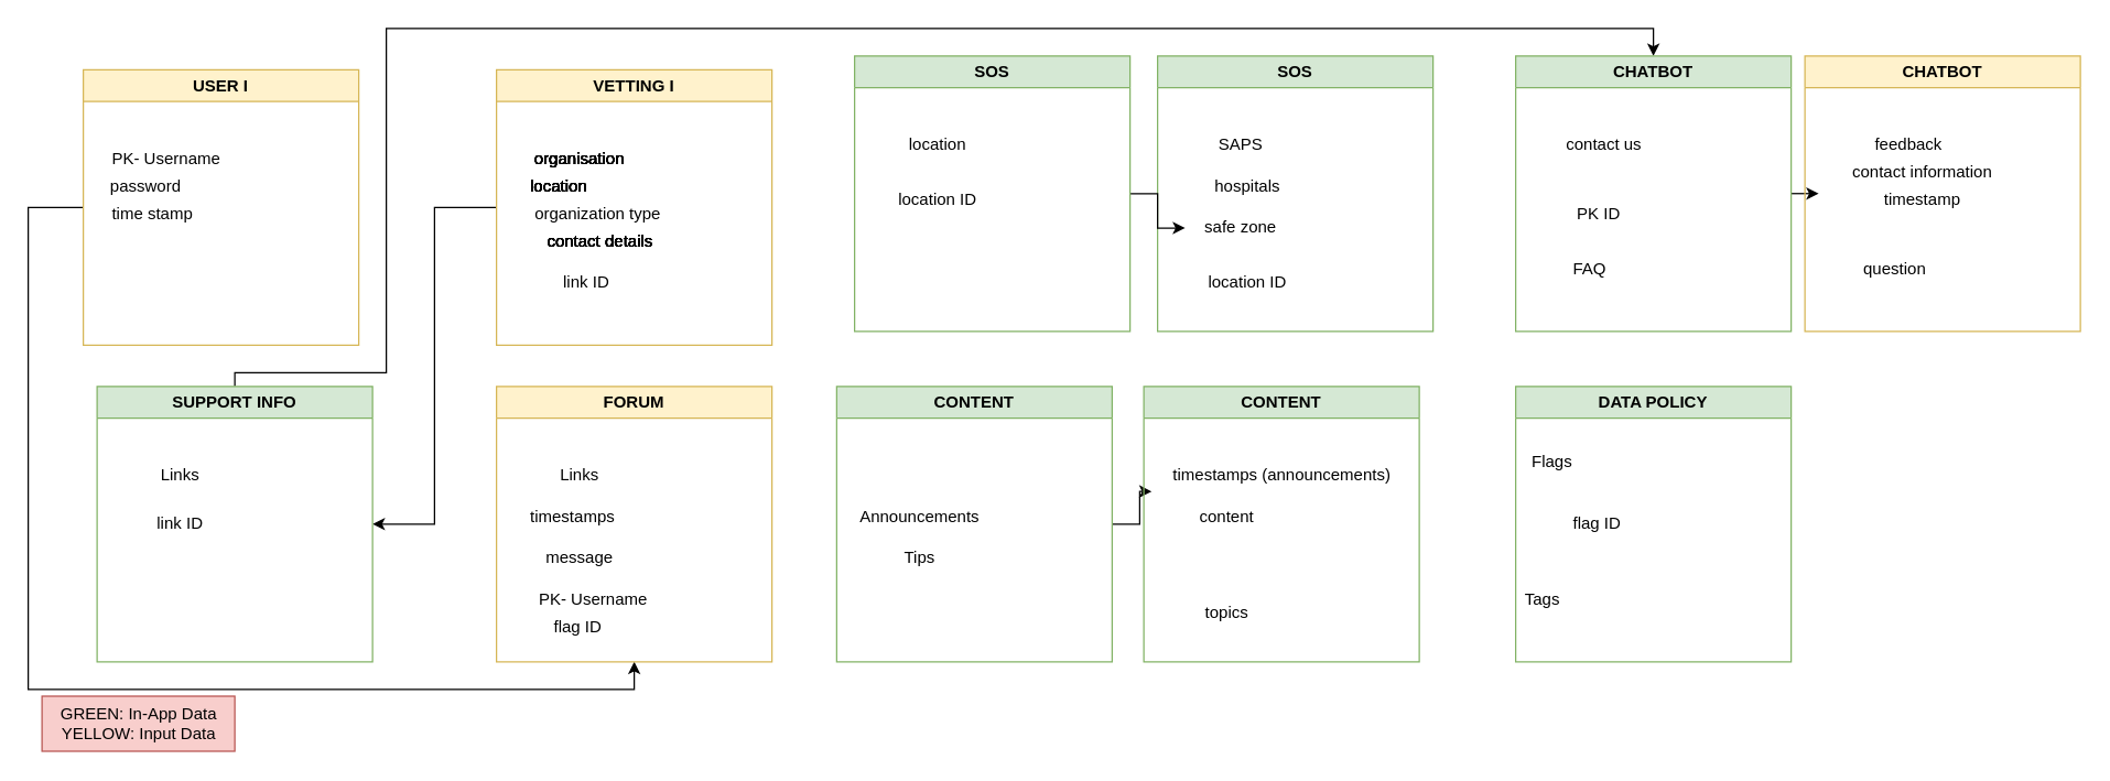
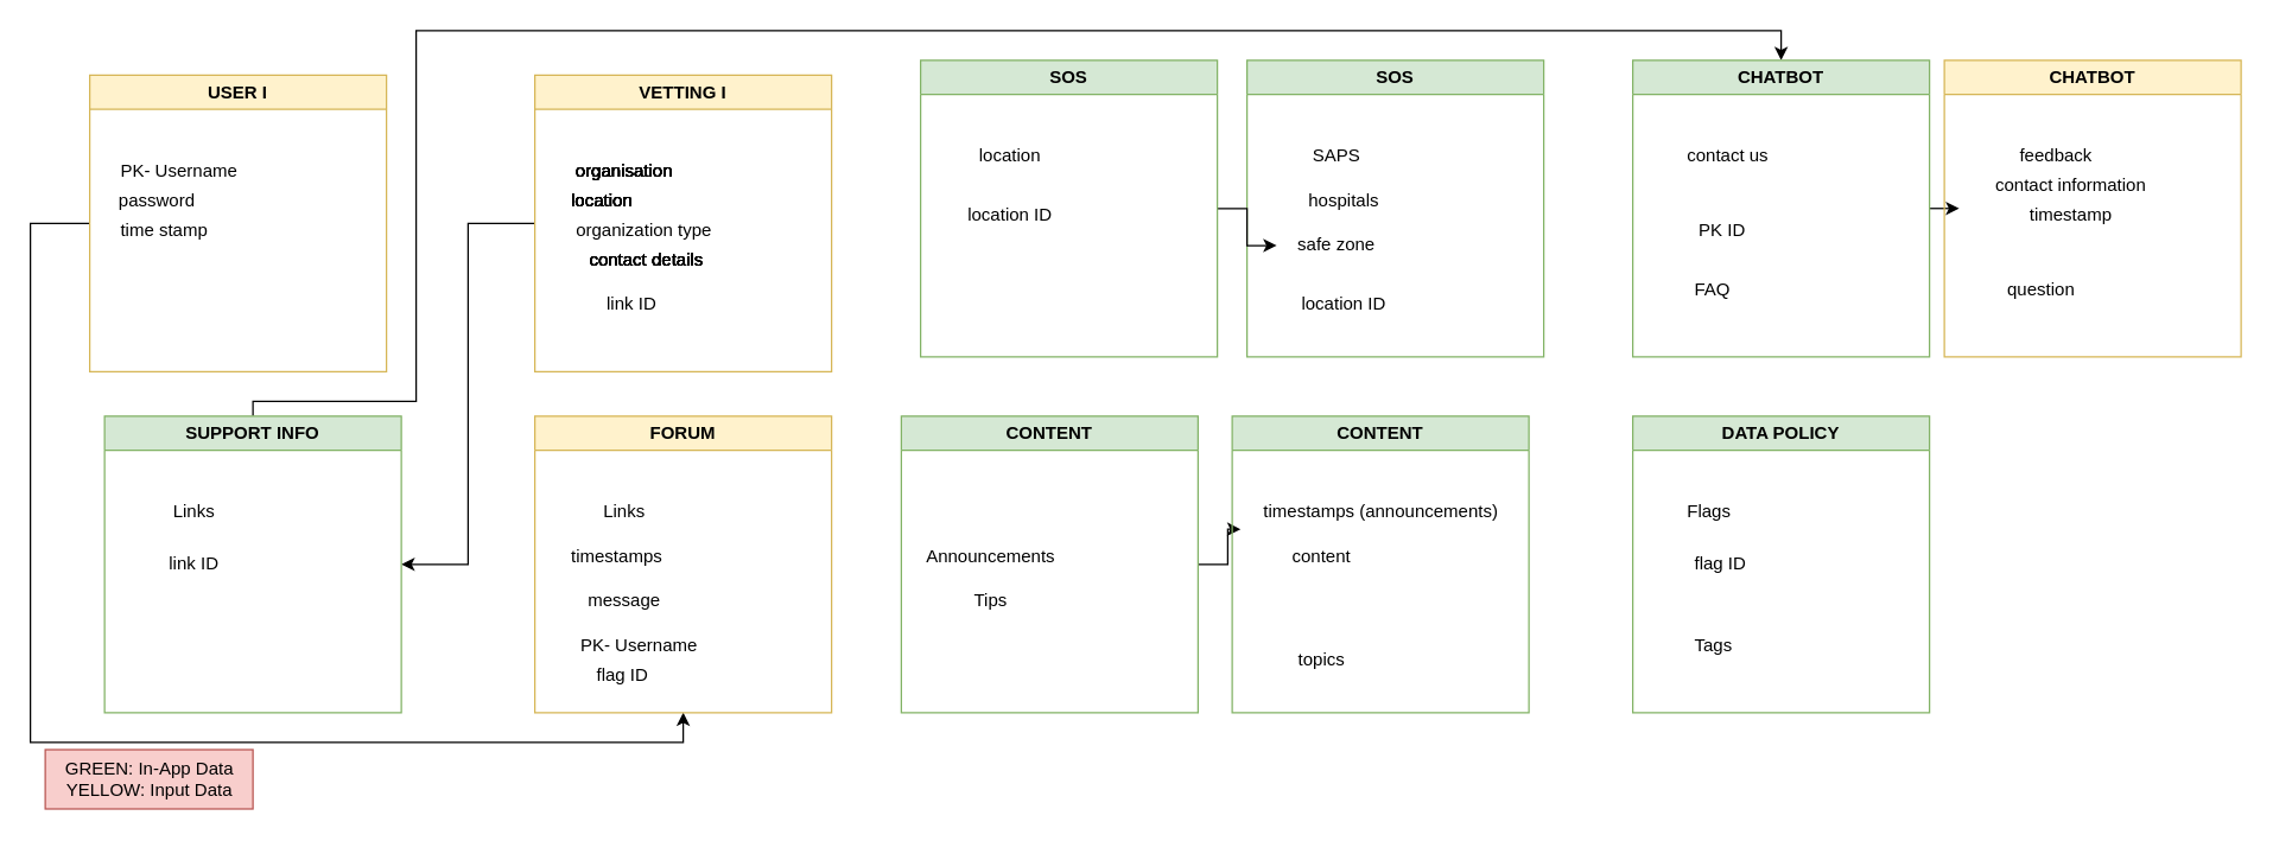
  <mxCell id="0" />
  <mxCell id="1" parent="0" />
  <mxCell id="2" style="edgeStyle=orthogonalEdgeStyle;rounded=0;orthogonalLoop=1;jettySize=auto;html=1;entryX=0.5;entryY=1;entryDx=0;entryDy=0;" parent="1" source="3" target="43" edge="1"><mxGeometry relative="1" as="geometry"><Array as="points"><mxPoint x="20" y="150" /><mxPoint x="20" y="500" /><mxPoint x="460" y="500" /></Array></mxGeometry></mxCell>
  <mxCell id="3" value="USER I" style="swimlane;whiteSpace=wrap;html=1;fillColor=#fff2cc;strokeColor=#d6b656;" parent="1" vertex="1"><mxGeometry x="60" y="50" width="200" height="200" as="geometry" /></mxCell>
  <mxCell id="4" value="PK- Username" style="text;html=1;align=center;verticalAlign=middle;resizable=0;points=[];autosize=1;strokeColor=none;fillColor=none;" parent="3" vertex="1"><mxGeometry x="10" y="50" width="100" height="30" as="geometry" /></mxCell>
  <mxCell id="5" value="time stamp" style="text;html=1;align=center;verticalAlign=middle;resizable=0;points=[];autosize=1;strokeColor=none;fillColor=none;" parent="3" vertex="1"><mxGeometry x="10" y="90" width="80" height="30" as="geometry" /></mxCell>
  <mxCell id="6" value="password" style="text;html=1;align=center;verticalAlign=middle;resizable=0;points=[];autosize=1;strokeColor=none;fillColor=none;" parent="3" vertex="1"><mxGeometry x="10" y="70" width="70" height="30" as="geometry" /></mxCell>
  <mxCell id="7" style="edgeStyle=orthogonalEdgeStyle;rounded=0;orthogonalLoop=1;jettySize=auto;html=1;entryX=1;entryY=0.5;entryDx=0;entryDy=0;" parent="1" source="8" target="40" edge="1"><mxGeometry relative="1" as="geometry" /></mxCell>
  <mxCell id="8" value="VETTING I" style="swimlane;whiteSpace=wrap;html=1;fillColor=#fff2cc;strokeColor=#d6b656;" parent="1" vertex="1"><mxGeometry x="360" y="50" width="200" height="200" as="geometry" /></mxCell>
  <mxCell id="9" value="organisation" style="text;html=1;align=center;verticalAlign=middle;resizable=0;points=[];autosize=1;strokeColor=none;fillColor=none;" parent="8" vertex="1"><mxGeometry x="15" y="50" width="90" height="30" as="geometry" /></mxCell>
  <mxCell id="10" value="organization type&amp;nbsp;" style="text;html=1;align=center;verticalAlign=middle;resizable=0;points=[];autosize=1;strokeColor=none;fillColor=none;" parent="8" vertex="1"><mxGeometry x="15" y="90" width="120" height="30" as="geometry" /></mxCell>
  <mxCell id="11" value="location" style="text;html=1;align=center;verticalAlign=middle;resizable=0;points=[];autosize=1;strokeColor=none;fillColor=none;" parent="8" vertex="1"><mxGeometry x="15" y="70" width="60" height="30" as="geometry" /></mxCell>
  <mxCell id="12" value="contact details" style="text;html=1;align=center;verticalAlign=middle;resizable=0;points=[];autosize=1;strokeColor=none;fillColor=none;" parent="8" vertex="1"><mxGeometry x="25" y="110" width="100" height="30" as="geometry" /></mxCell>
  <mxCell id="13" value="link ID" style="text;html=1;align=center;verticalAlign=middle;resizable=0;points=[];autosize=1;strokeColor=none;fillColor=none;" parent="8" vertex="1"><mxGeometry x="35" y="140" width="60" height="30" as="geometry" /></mxCell>
  <mxCell id="14" value="organisation" style="text;html=1;align=center;verticalAlign=middle;resizable=0;points=[];autosize=1;strokeColor=none;fillColor=none;" vertex="1" parent="8"><mxGeometry x="15" y="50" width="90" height="30" as="geometry" /></mxCell>
  <mxCell id="15" value="contact details" style="text;html=1;align=center;verticalAlign=middle;resizable=0;points=[];autosize=1;strokeColor=none;fillColor=none;" vertex="1" parent="8"><mxGeometry x="25" y="110" width="100" height="30" as="geometry" /></mxCell>
  <mxCell id="16" value="organisation" style="text;html=1;align=center;verticalAlign=middle;resizable=0;points=[];autosize=1;strokeColor=none;fillColor=none;" vertex="1" parent="8"><mxGeometry x="15" y="50" width="90" height="30" as="geometry" /></mxCell>
  <mxCell id="17" value="contact details" style="text;html=1;align=center;verticalAlign=middle;resizable=0;points=[];autosize=1;strokeColor=none;fillColor=none;" vertex="1" parent="8"><mxGeometry x="25" y="110" width="100" height="30" as="geometry" /></mxCell>
  <mxCell id="18" value="location" style="text;html=1;align=center;verticalAlign=middle;resizable=0;points=[];autosize=1;strokeColor=none;fillColor=none;" vertex="1" parent="8"><mxGeometry x="15" y="70" width="60" height="30" as="geometry" /></mxCell>
  <mxCell id="19" value="organisation" style="text;html=1;align=center;verticalAlign=middle;resizable=0;points=[];autosize=1;strokeColor=none;fillColor=none;" vertex="1" parent="8"><mxGeometry x="15" y="50" width="90" height="30" as="geometry" /></mxCell>
  <mxCell id="20" value="contact details" style="text;html=1;align=center;verticalAlign=middle;resizable=0;points=[];autosize=1;strokeColor=none;fillColor=none;" vertex="1" parent="8"><mxGeometry x="25" y="110" width="100" height="30" as="geometry" /></mxCell>
  <mxCell id="21" value="location" style="text;html=1;align=center;verticalAlign=middle;resizable=0;points=[];autosize=1;strokeColor=none;fillColor=none;" vertex="1" parent="8"><mxGeometry x="15" y="70" width="60" height="30" as="geometry" /></mxCell>
  <mxCell id="22" value="organisation" style="text;html=1;align=center;verticalAlign=middle;resizable=0;points=[];autosize=1;strokeColor=none;fillColor=none;" vertex="1" parent="8"><mxGeometry x="15" y="50" width="90" height="30" as="geometry" /></mxCell>
  <mxCell id="23" value="contact details" style="text;html=1;align=center;verticalAlign=middle;resizable=0;points=[];autosize=1;strokeColor=none;fillColor=none;" vertex="1" parent="8"><mxGeometry x="25" y="110" width="100" height="30" as="geometry" /></mxCell>
  <mxCell id="24" value="location" style="text;html=1;align=center;verticalAlign=middle;resizable=0;points=[];autosize=1;strokeColor=none;fillColor=none;" vertex="1" parent="8"><mxGeometry x="15" y="70" width="60" height="30" as="geometry" /></mxCell>
  <mxCell id="25" value="organisation" style="text;html=1;align=center;verticalAlign=middle;resizable=0;points=[];autosize=1;strokeColor=none;fillColor=none;" vertex="1" parent="8"><mxGeometry x="15" y="50" width="90" height="30" as="geometry" /></mxCell>
  <mxCell id="26" value="contact details" style="text;html=1;align=center;verticalAlign=middle;resizable=0;points=[];autosize=1;strokeColor=none;fillColor=none;" vertex="1" parent="8"><mxGeometry x="25" y="110" width="100" height="30" as="geometry" /></mxCell>
  <mxCell id="27" value="location" style="text;html=1;align=center;verticalAlign=middle;resizable=0;points=[];autosize=1;strokeColor=none;fillColor=none;" vertex="1" parent="8"><mxGeometry x="15" y="70" width="60" height="30" as="geometry" /></mxCell>
  <mxCell id="28" value="organisation" style="text;html=1;align=center;verticalAlign=middle;resizable=0;points=[];autosize=1;strokeColor=none;fillColor=none;" vertex="1" parent="8"><mxGeometry x="15" y="50" width="90" height="30" as="geometry" /></mxCell>
  <mxCell id="29" value="location" style="text;html=1;align=center;verticalAlign=middle;resizable=0;points=[];autosize=1;strokeColor=none;fillColor=none;" vertex="1" parent="8"><mxGeometry x="15" y="70" width="60" height="30" as="geometry" /></mxCell>
  <mxCell id="30" value="SOS" style="swimlane;whiteSpace=wrap;html=1;fillColor=#d5e8d4;strokeColor=#82b366;" parent="1" vertex="1"><mxGeometry x="840" y="40" width="200" height="200" as="geometry" /></mxCell>
  <mxCell id="31" value="SAPS" style="text;html=1;align=center;verticalAlign=middle;resizable=0;points=[];autosize=1;strokeColor=none;fillColor=none;" parent="30" vertex="1"><mxGeometry x="30" y="50" width="60" height="30" as="geometry" /></mxCell>
  <mxCell id="32" value="hospitals" style="text;html=1;align=center;verticalAlign=middle;resizable=0;points=[];autosize=1;strokeColor=none;fillColor=none;" parent="30" vertex="1"><mxGeometry x="30" y="80" width="70" height="30" as="geometry" /></mxCell>
  <mxCell id="33" value="safe zone" style="text;html=1;align=center;verticalAlign=middle;resizable=0;points=[];autosize=1;strokeColor=none;fillColor=none;" parent="30" vertex="1"><mxGeometry x="20" y="110" width="80" height="30" as="geometry" /></mxCell>
  <mxCell id="34" value="location ID" style="text;html=1;align=center;verticalAlign=middle;resizable=0;points=[];autosize=1;strokeColor=none;fillColor=none;" parent="30" vertex="1"><mxGeometry x="25" y="150" width="80" height="30" as="geometry" /></mxCell>
  <mxCell id="35" value="" style="edgeStyle=orthogonalEdgeStyle;rounded=0;orthogonalLoop=1;jettySize=auto;html=1;" parent="1" source="36" target="33" edge="1"><mxGeometry relative="1" as="geometry" /></mxCell>
  <mxCell id="36" value="SOS" style="swimlane;whiteSpace=wrap;html=1;fillColor=#d5e8d4;strokeColor=#82b366;" parent="1" vertex="1"><mxGeometry x="620" y="40" width="200" height="200" as="geometry" /></mxCell>
  <mxCell id="37" value="location" style="text;html=1;align=center;verticalAlign=middle;resizable=0;points=[];autosize=1;strokeColor=none;fillColor=none;" parent="36" vertex="1"><mxGeometry x="30" y="50" width="60" height="30" as="geometry" /></mxCell>
  <mxCell id="38" value="location ID" style="text;html=1;align=center;verticalAlign=middle;resizable=0;points=[];autosize=1;strokeColor=none;fillColor=none;" parent="36" vertex="1"><mxGeometry x="20" y="90" width="80" height="30" as="geometry" /></mxCell>
  <mxCell id="39" style="edgeStyle=orthogonalEdgeStyle;rounded=0;orthogonalLoop=1;jettySize=auto;html=1;entryX=0.5;entryY=0;entryDx=0;entryDy=0;" parent="1" source="40" target="58" edge="1"><mxGeometry relative="1" as="geometry"><Array as="points"><mxPoint x="170" y="270" /><mxPoint x="280" y="270" /><mxPoint x="280" y="20" /><mxPoint x="1200" y="20" /></Array></mxGeometry></mxCell>
  <mxCell id="40" value="SUPPORT INFO" style="swimlane;whiteSpace=wrap;html=1;fillColor=#d5e8d4;strokeColor=#82b366;" parent="1" vertex="1"><mxGeometry x="70" y="280" width="200" height="200" as="geometry" /></mxCell>
  <mxCell id="41" value="Links" style="text;html=1;align=center;verticalAlign=middle;resizable=0;points=[];autosize=1;strokeColor=none;fillColor=none;" parent="40" vertex="1"><mxGeometry x="35" y="50" width="50" height="30" as="geometry" /></mxCell>
  <mxCell id="42" value="link ID" style="text;html=1;align=center;verticalAlign=middle;resizable=0;points=[];autosize=1;strokeColor=none;fillColor=none;" parent="40" vertex="1"><mxGeometry x="30" y="85" width="60" height="30" as="geometry" /></mxCell>
  <mxCell id="43" value="FORUM" style="swimlane;whiteSpace=wrap;html=1;fillColor=#fff2cc;strokeColor=#d6b656;" parent="1" vertex="1"><mxGeometry x="360" y="280" width="200" height="200" as="geometry" /></mxCell>
  <mxCell id="44" value="Links" style="text;html=1;align=center;verticalAlign=middle;resizable=0;points=[];autosize=1;strokeColor=none;fillColor=none;" parent="43" vertex="1"><mxGeometry x="35" y="50" width="50" height="30" as="geometry" /></mxCell>
  <mxCell id="45" value="timestamps" style="text;html=1;align=center;verticalAlign=middle;resizable=0;points=[];autosize=1;strokeColor=none;fillColor=none;" parent="43" vertex="1"><mxGeometry x="15" y="80" width="80" height="30" as="geometry" /></mxCell>
  <mxCell id="46" value="message" style="text;html=1;align=center;verticalAlign=middle;resizable=0;points=[];autosize=1;strokeColor=none;fillColor=none;" parent="43" vertex="1"><mxGeometry x="25" y="110" width="70" height="30" as="geometry" /></mxCell>
  <mxCell id="47" value="PK- Username" style="text;html=1;align=center;verticalAlign=middle;resizable=0;points=[];autosize=1;strokeColor=none;fillColor=none;" parent="43" vertex="1"><mxGeometry x="20" y="140" width="100" height="30" as="geometry" /></mxCell>
  <mxCell id="48" value="flag ID" style="text;html=1;align=left;verticalAlign=middle;resizable=0;points=[];autosize=1;strokeColor=none;fillColor=none;" parent="43" vertex="1"><mxGeometry x="40" y="160" width="60" height="30" as="geometry" /></mxCell>
  <mxCell id="49" style="edgeStyle=orthogonalEdgeStyle;rounded=0;orthogonalLoop=1;jettySize=auto;html=1;entryX=-0.024;entryY=0.878;entryDx=0;entryDy=0;entryPerimeter=0;" parent="1" source="50" target="54" edge="1"><mxGeometry relative="1" as="geometry" /></mxCell>
  <mxCell id="50" value="CONTENT" style="swimlane;whiteSpace=wrap;html=1;fillColor=#d5e8d4;strokeColor=#82b366;" parent="1" vertex="1"><mxGeometry x="607" y="280" width="200" height="200" as="geometry" /></mxCell>
  <mxCell id="51" value="Announcements" style="text;html=1;align=center;verticalAlign=middle;resizable=0;points=[];autosize=1;strokeColor=none;fillColor=none;" parent="50" vertex="1"><mxGeometry x="5" y="80" width="110" height="30" as="geometry" /></mxCell>
  <mxCell id="52" value="Tips" style="text;html=1;align=center;verticalAlign=middle;resizable=0;points=[];autosize=1;strokeColor=none;fillColor=none;" parent="50" vertex="1"><mxGeometry x="35" y="110" width="50" height="30" as="geometry" /></mxCell>
  <mxCell id="53" value="CONTENT" style="swimlane;whiteSpace=wrap;html=1;fillColor=#d5e8d4;strokeColor=#82b366;" parent="1" vertex="1"><mxGeometry x="830" y="280" width="200" height="200" as="geometry" /></mxCell>
  <mxCell id="54" value="timestamps (announcements)" style="text;html=1;align=center;verticalAlign=middle;resizable=0;points=[];autosize=1;strokeColor=none;fillColor=none;" parent="53" vertex="1"><mxGeometry x="10" y="50" width="180" height="30" as="geometry" /></mxCell>
  <mxCell id="55" value="content" style="text;html=1;align=center;verticalAlign=middle;resizable=0;points=[];autosize=1;strokeColor=none;fillColor=none;" parent="53" vertex="1"><mxGeometry x="30" y="80" width="60" height="30" as="geometry" /></mxCell>
  <mxCell id="56" value="topics" style="text;html=1;align=center;verticalAlign=middle;resizable=0;points=[];autosize=1;strokeColor=none;fillColor=none;" parent="53" vertex="1"><mxGeometry x="35" y="150" width="50" height="30" as="geometry" /></mxCell>
  <mxCell id="57" style="edgeStyle=orthogonalEdgeStyle;rounded=0;orthogonalLoop=1;jettySize=auto;html=1;" parent="1" source="58" edge="1"><mxGeometry relative="1" as="geometry"><mxPoint x="1320" y="140" as="targetPoint" /></mxGeometry></mxCell>
  <mxCell id="58" value="CHATBOT" style="swimlane;whiteSpace=wrap;html=1;fillColor=#d5e8d4;strokeColor=#82b366;align=center;" parent="1" vertex="1"><mxGeometry x="1100" y="40" width="200" height="200" as="geometry" /></mxCell>
  <mxCell id="59" value="contact us" style="text;html=1;align=left;verticalAlign=middle;resizable=0;points=[];autosize=1;strokeColor=none;fillColor=none;" parent="58" vertex="1"><mxGeometry x="35" y="50" width="80" height="30" as="geometry" /></mxCell>
  <mxCell id="60" value="FAQ" style="text;html=1;align=left;verticalAlign=middle;resizable=0;points=[];autosize=1;strokeColor=none;fillColor=none;" parent="58" vertex="1"><mxGeometry x="40" y="140" width="50" height="30" as="geometry" /></mxCell>
  <mxCell id="61" value="PK ID" style="text;html=1;align=center;verticalAlign=middle;resizable=0;points=[];autosize=1;strokeColor=none;fillColor=none;" parent="58" vertex="1"><mxGeometry x="35" y="100" width="50" height="30" as="geometry" /></mxCell>
  <mxCell id="62" value="CHATBOT" style="swimlane;whiteSpace=wrap;html=1;fillColor=#fff2cc;strokeColor=#d6b656;" parent="1" vertex="1"><mxGeometry x="1310" y="40" width="200" height="200" as="geometry" /></mxCell>
  <mxCell id="63" value="feedback" style="text;html=1;align=center;verticalAlign=middle;resizable=0;points=[];autosize=1;strokeColor=none;fillColor=none;" parent="62" vertex="1"><mxGeometry x="40" y="50" width="70" height="30" as="geometry" /></mxCell>
  <mxCell id="64" value="question" style="text;html=1;align=center;verticalAlign=middle;resizable=0;points=[];autosize=1;strokeColor=none;fillColor=none;" parent="62" vertex="1"><mxGeometry x="30" y="140" width="70" height="30" as="geometry" /></mxCell>
  <mxCell id="65" value="contact information" style="text;html=1;align=center;verticalAlign=middle;resizable=0;points=[];autosize=1;strokeColor=none;fillColor=none;" parent="62" vertex="1"><mxGeometry x="25" y="70" width="120" height="30" as="geometry" /></mxCell>
  <mxCell id="66" value="timestamp" style="text;html=1;align=center;verticalAlign=middle;resizable=0;points=[];autosize=1;strokeColor=none;fillColor=none;" parent="62" vertex="1"><mxGeometry x="45" y="90" width="80" height="30" as="geometry" /></mxCell>
  <mxCell id="67" value="DATA POLICY" style="swimlane;whiteSpace=wrap;html=1;fillColor=#d5e8d4;strokeColor=#82b366;align=center;" parent="1" vertex="1"><mxGeometry x="1100" y="280" width="200" height="200" as="geometry" /></mxCell>
- <mxCell id="68" value="Flags" style="text;html=1;align=left;verticalAlign=middle;resizable=0;points=[];autosize=1;strokeColor=none;fillColor=none;" parent="67" vertex="1"><mxGeometry x="10" y="40" width="50" height="30" as="geometry" /></mxCell>
- <mxCell id="69" value="Tags" style="text;html=1;align=left;verticalAlign=middle;resizable=0;points=[];autosize=1;strokeColor=none;fillColor=none;" parent="67" vertex="1"><mxGeometry x="5" y="140" width="50" height="30" as="geometry" /></mxCell>
+ <mxCell id="68" value="Flags" style="text;html=1;align=left;verticalAlign=middle;resizable=0;points=[];autosize=1;strokeColor=none;fillColor=none;" parent="67" vertex="1"><mxGeometry x="35" y="50" width="50" height="30" as="geometry" /></mxCell>
+ <mxCell id="69" value="Tags" style="text;html=1;align=left;verticalAlign=middle;resizable=0;points=[];autosize=1;strokeColor=none;fillColor=none;" parent="67" vertex="1"><mxGeometry x="40" y="140" width="50" height="30" as="geometry" /></mxCell>
  <mxCell id="70" value="flag ID" style="text;html=1;align=left;verticalAlign=middle;resizable=0;points=[];autosize=1;strokeColor=none;fillColor=none;" parent="67" vertex="1"><mxGeometry x="40" y="85" width="60" height="30" as="geometry" /></mxCell>
  <mxCell id="71" value="GREEN: In-App Data&lt;br&gt;YELLOW: Input Data" style="text;html=1;align=center;verticalAlign=middle;resizable=0;points=[];autosize=1;strokeColor=#b85450;fillColor=#f8cecc;" vertex="1" parent="1"><mxGeometry x="30" y="505" width="140" height="40" as="geometry" /></mxCell>
